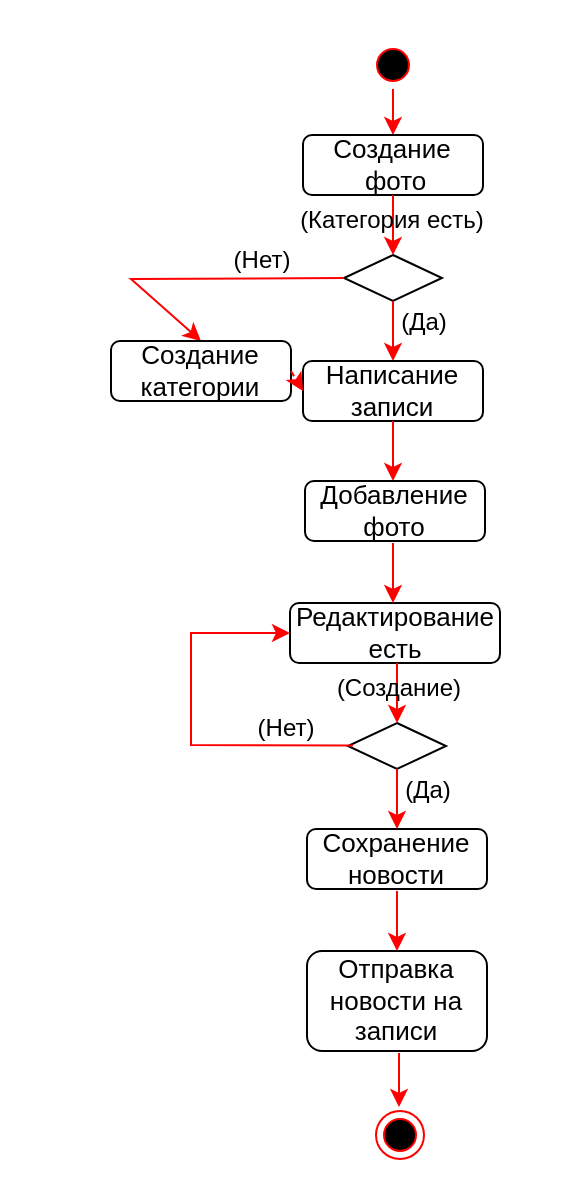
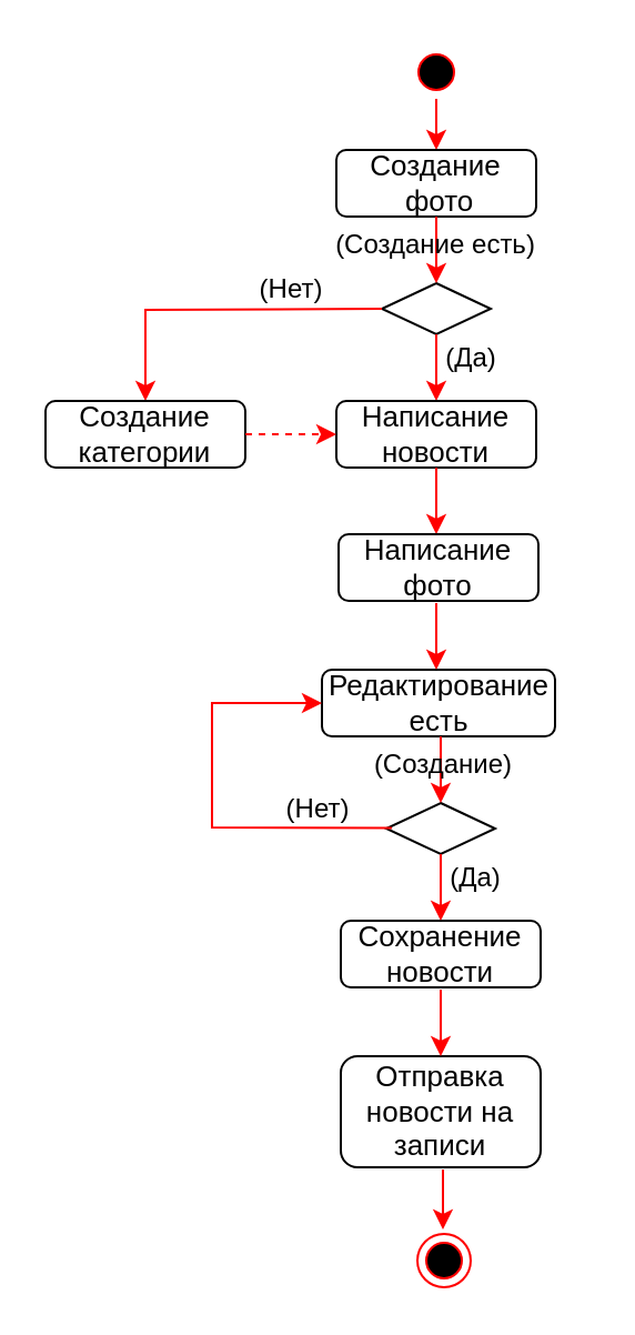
  <mxCell id="0" />
  <mxCell id="1" parent="0" />
  <mxCell id="2" value="" style="ellipse;html=1;shape=startState;fillColor=#000000;strokeColor=#ff0000;fontSize=13;" vertex="1" parent="1"><mxGeometry x="184" y="20" width="24" height="24" as="geometry" /></mxCell>
  <mxCell id="3" value="" style="endArrow=classic;html=1;rounded=0;fontSize=13;fillColor=#f8cecc;strokeColor=#FF0000;entryX=0.5;entryY=0;entryDx=0;entryDy=0;" edge="1" parent="1" target="4"><mxGeometry width="50" height="50" relative="1" as="geometry"><mxPoint x="196" y="44" as="sourcePoint" /><mxPoint x="196.47" y="64" as="targetPoint" /></mxGeometry></mxCell>
  <mxCell id="4" value="Создание&lt;br&gt;&amp;nbsp;фото" style="rounded=1;whiteSpace=wrap;html=1;fontSize=13;fillColor=none;" vertex="1" parent="1"><mxGeometry x="151" y="67" width="90" height="30" as="geometry" /></mxCell>
  <mxCell id="5" value="" style="rhombus;whiteSpace=wrap;html=1;fontSize=13;fillColor=none;" vertex="1" parent="1"><mxGeometry x="171.5" y="127" width="49" height="23" as="geometry" /></mxCell>
  <mxCell id="6" value="" style="endArrow=classic;html=1;rounded=0;fontSize=13;fillColor=#f8cecc;strokeColor=#FF0000;entryX=0.5;entryY=0;entryDx=0;entryDy=0;exitX=0.5;exitY=1;exitDx=0;exitDy=0;" edge="1" parent="1" source="4" target="5"><mxGeometry width="50" height="50" relative="1" as="geometry"><mxPoint x="196" y="97" as="sourcePoint" /><mxPoint x="196" y="117" as="targetPoint" /></mxGeometry></mxCell>
- <mxCell id="7" value="(Категория есть)" style="text;html=1;strokeColor=none;fillColor=none;align=center;verticalAlign=middle;whiteSpace=wrap;rounded=0;fontSize=12;" vertex="1" parent="1"><mxGeometry x="141" y="98" width="110" height="23" as="geometry" /></mxCell>
+ <mxCell id="7" value="(Создание есть)" style="text;html=1;strokeColor=none;fillColor=none;align=center;verticalAlign=middle;whiteSpace=wrap;rounded=0;fontSize=12;" vertex="1" parent="1"><mxGeometry x="141" y="98" width="110" height="23" as="geometry" /></mxCell>
  <mxCell id="8" value="" style="endArrow=classic;html=1;rounded=0;strokeColor=#FF0000;fontSize=12;exitX=0;exitY=0.5;exitDx=0;exitDy=0;entryX=0.5;entryY=0;entryDx=0;entryDy=0;" edge="1" parent="1" source="5" target="12"><mxGeometry width="50" height="50" relative="1" as="geometry"><mxPoint x="120" y="180" as="sourcePoint" /><mxPoint x="120" y="180" as="targetPoint" /><Array as="points"><mxPoint x="65" y="139" /></Array></mxGeometry></mxCell>
  <mxCell id="9" value="(Нет)" style="text;html=1;strokeColor=none;fillColor=none;align=center;verticalAlign=middle;whiteSpace=wrap;rounded=0;fontSize=12;" vertex="1" parent="1"><mxGeometry x="101" y="115" width="60" height="30" as="geometry" /></mxCell>
  <mxCell id="10" value="" style="endArrow=classic;html=1;rounded=0;strokeColor=#FF0000;fontSize=12;exitX=0.5;exitY=1;exitDx=0;exitDy=0;" edge="1" parent="1" source="5"><mxGeometry width="50" height="50" relative="1" as="geometry"><mxPoint x="195" y="150" as="sourcePoint" /><mxPoint x="196" y="180" as="targetPoint" /></mxGeometry></mxCell>
  <mxCell id="11" value="(Да)" style="text;html=1;strokeColor=none;fillColor=none;align=center;verticalAlign=middle;whiteSpace=wrap;rounded=0;fontSize=12;" vertex="1" parent="1"><mxGeometry x="182" y="146" width="60" height="30" as="geometry" /></mxCell>
- <mxCell id="12" value="Создание категории" style="rounded=1;whiteSpace=wrap;html=1;fontSize=13;fillColor=none;" vertex="1" parent="1"><mxGeometry x="55" y="170" width="90" height="30" as="geometry" /></mxCell>
- <mxCell id="13" value="Написание записи" style="rounded=1;whiteSpace=wrap;html=1;fontSize=13;fillColor=none;" vertex="1" parent="1"><mxGeometry x="151" y="180" width="90" height="30" as="geometry" /></mxCell>
+ <mxCell id="12" value="Создание категории" style="rounded=1;whiteSpace=wrap;html=1;fontSize=13;fillColor=none;" vertex="1" parent="1"><mxGeometry x="20" y="180" width="90" height="30" as="geometry" /></mxCell>
+ <mxCell id="13" value="Написание новости" style="rounded=1;whiteSpace=wrap;html=1;fontSize=13;fillColor=none;" vertex="1" parent="1"><mxGeometry x="151" y="180" width="90" height="30" as="geometry" /></mxCell>
  <mxCell id="14" value="" style="endArrow=classic;html=1;rounded=0;strokeColor=#FF0000;fontSize=12;exitX=1;exitY=0.5;exitDx=0;exitDy=0;entryX=0;entryY=0.5;entryDx=0;entryDy=0;dashed=1;" edge="1" parent="1" source="12" target="13"><mxGeometry width="50" height="50" relative="1" as="geometry"><mxPoint x="550" y="290" as="sourcePoint" /><mxPoint x="600" y="240" as="targetPoint" /></mxGeometry></mxCell>
  <mxCell id="15" value="" style="endArrow=classic;html=1;rounded=0;strokeColor=#FF0000;fontSize=12;" edge="1" parent="1"><mxGeometry width="50" height="50" relative="1" as="geometry"><mxPoint x="196" y="210" as="sourcePoint" /><mxPoint x="196" y="240" as="targetPoint" /></mxGeometry></mxCell>
  <mxCell id="16" value="Отправка новости на записи" style="rounded=1;whiteSpace=wrap;html=1;fontSize=13;fillColor=none;" vertex="1" parent="1"><mxGeometry x="153" y="475" width="90" height="50" as="geometry" /></mxCell>
  <mxCell id="17" value="Сохранение новости" style="rounded=1;whiteSpace=wrap;html=1;fontSize=13;fillColor=none;" vertex="1" parent="1"><mxGeometry x="153" y="414" width="90" height="30" as="geometry" /></mxCell>
  <mxCell id="18" value="" style="endArrow=classic;html=1;rounded=0;strokeColor=#FF0000;fontSize=12;" edge="1" parent="1"><mxGeometry width="50" height="50" relative="1" as="geometry"><mxPoint x="198" y="445" as="sourcePoint" /><mxPoint x="198" y="475" as="targetPoint" /></mxGeometry></mxCell>
  <mxCell id="19" value="Редактирование&lt;br&gt;есть" style="rounded=1;whiteSpace=wrap;html=1;fontSize=13;fillColor=none;" vertex="1" parent="1"><mxGeometry x="144.5" y="301" width="105" height="30" as="geometry" /></mxCell>
  <mxCell id="20" value="" style="ellipse;html=1;shape=endState;fillColor=#000000;strokeColor=#ff0000;fontSize=12;" vertex="1" parent="1"><mxGeometry x="187.5" y="555" width="24" height="24" as="geometry" /></mxCell>
  <mxCell id="21" value="" style="rhombus;whiteSpace=wrap;html=1;fontSize=13;fillColor=none;" vertex="1" parent="1"><mxGeometry x="173.5" y="361" width="49" height="23" as="geometry" /></mxCell>
  <mxCell id="22" value="" style="endArrow=classic;html=1;rounded=0;fontSize=13;fillColor=#f8cecc;strokeColor=#FF0000;entryX=0.5;entryY=0;entryDx=0;entryDy=0;exitX=0.5;exitY=1;exitDx=0;exitDy=0;" edge="1" parent="1" target="21"><mxGeometry width="50" height="50" relative="1" as="geometry"><mxPoint x="198" y="331" as="sourcePoint" /><mxPoint x="198" y="351" as="targetPoint" /></mxGeometry></mxCell>
  <mxCell id="23" value="(Создание)" style="text;html=1;strokeColor=none;fillColor=none;align=center;verticalAlign=middle;whiteSpace=wrap;rounded=0;fontSize=12;" vertex="1" parent="1"><mxGeometry x="135" y="332" width="129" height="23" as="geometry" /></mxCell>
  <mxCell id="24" value="(Нет)" style="text;html=1;strokeColor=none;fillColor=none;align=center;verticalAlign=middle;whiteSpace=wrap;rounded=0;fontSize=12;" vertex="1" parent="1"><mxGeometry x="113" y="349" width="60" height="30" as="geometry" /></mxCell>
  <mxCell id="25" value="" style="endArrow=classic;html=1;rounded=0;strokeColor=#FF0000;fontSize=12;exitX=0.5;exitY=1;exitDx=0;exitDy=0;" edge="1" parent="1" source="21"><mxGeometry width="50" height="50" relative="1" as="geometry"><mxPoint x="197" y="384" as="sourcePoint" /><mxPoint x="198" y="414" as="targetPoint" /></mxGeometry></mxCell>
  <mxCell id="26" value="(Да)" style="text;html=1;strokeColor=none;fillColor=none;align=center;verticalAlign=middle;whiteSpace=wrap;rounded=0;fontSize=12;" vertex="1" parent="1"><mxGeometry x="184" y="380" width="60" height="30" as="geometry" /></mxCell>
  <mxCell id="27" value="" style="endArrow=classic;html=1;rounded=0;strokeColor=#FF0000;fontSize=12;" edge="1" parent="1"><mxGeometry width="50" height="50" relative="1" as="geometry"><mxPoint x="199" y="526" as="sourcePoint" /><mxPoint x="199" y="553" as="targetPoint" /></mxGeometry></mxCell>
- <mxCell id="28" value="Добавление фото" style="rounded=1;whiteSpace=wrap;html=1;fontSize=13;fillColor=none;" vertex="1" parent="1"><mxGeometry x="152" y="240" width="90" height="30" as="geometry" /></mxCell>
+ <mxCell id="28" value="Написание фото" style="rounded=1;whiteSpace=wrap;html=1;fontSize=13;fillColor=none;" vertex="1" parent="1"><mxGeometry x="152" y="240" width="90" height="30" as="geometry" /></mxCell>
  <mxCell id="29" value="" style="endArrow=classic;html=1;rounded=0;strokeColor=#FF0000;fontSize=12;exitX=0;exitY=0.5;exitDx=0;exitDy=0;entryX=0;entryY=0.5;entryDx=0;entryDy=0;" edge="1" parent="1" target="19"><mxGeometry width="50" height="50" relative="1" as="geometry"><mxPoint x="176" y="372.25" as="sourcePoint" /><mxPoint x="95" y="320" as="targetPoint" /><Array as="points"><mxPoint x="95" y="372" /><mxPoint x="95" y="316" /></Array></mxGeometry></mxCell>
  <mxCell id="30" value="" style="endArrow=classic;html=1;rounded=0;strokeColor=#FF0000;fontSize=12;" edge="1" parent="1"><mxGeometry width="50" height="50" relative="1" as="geometry"><mxPoint x="196" y="271" as="sourcePoint" /><mxPoint x="196" y="301" as="targetPoint" /></mxGeometry></mxCell>
